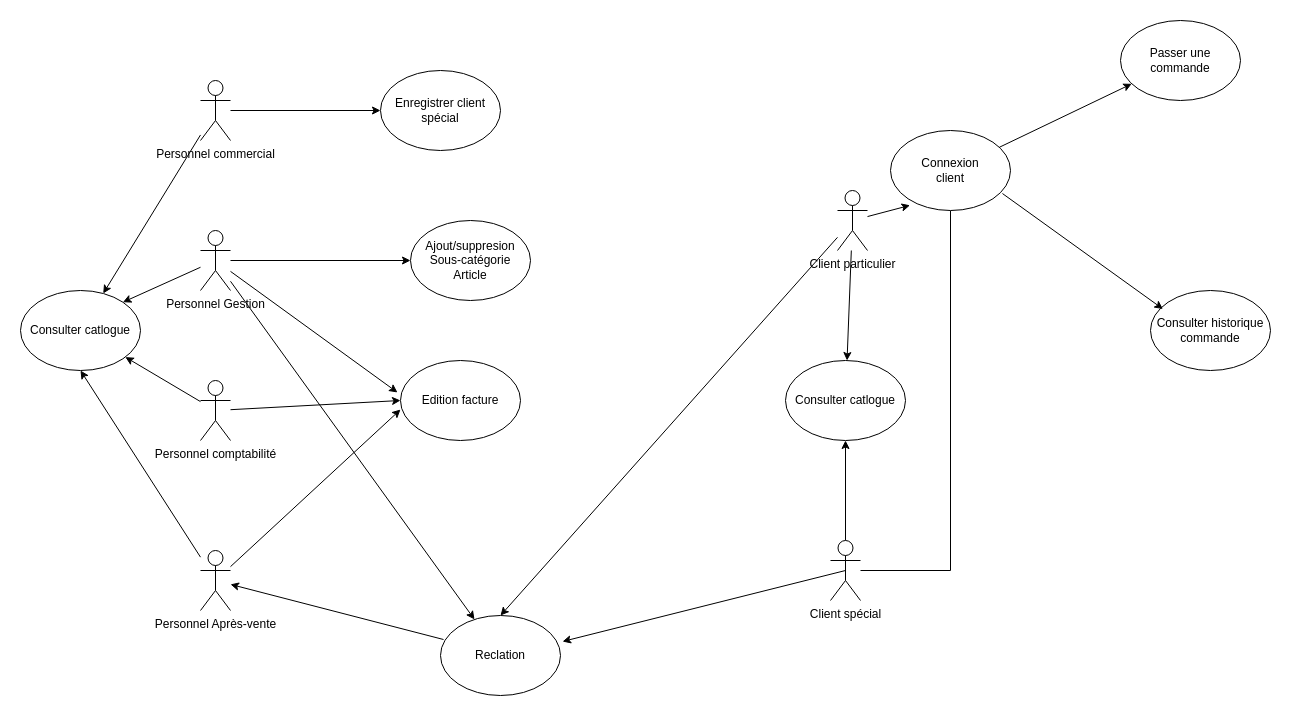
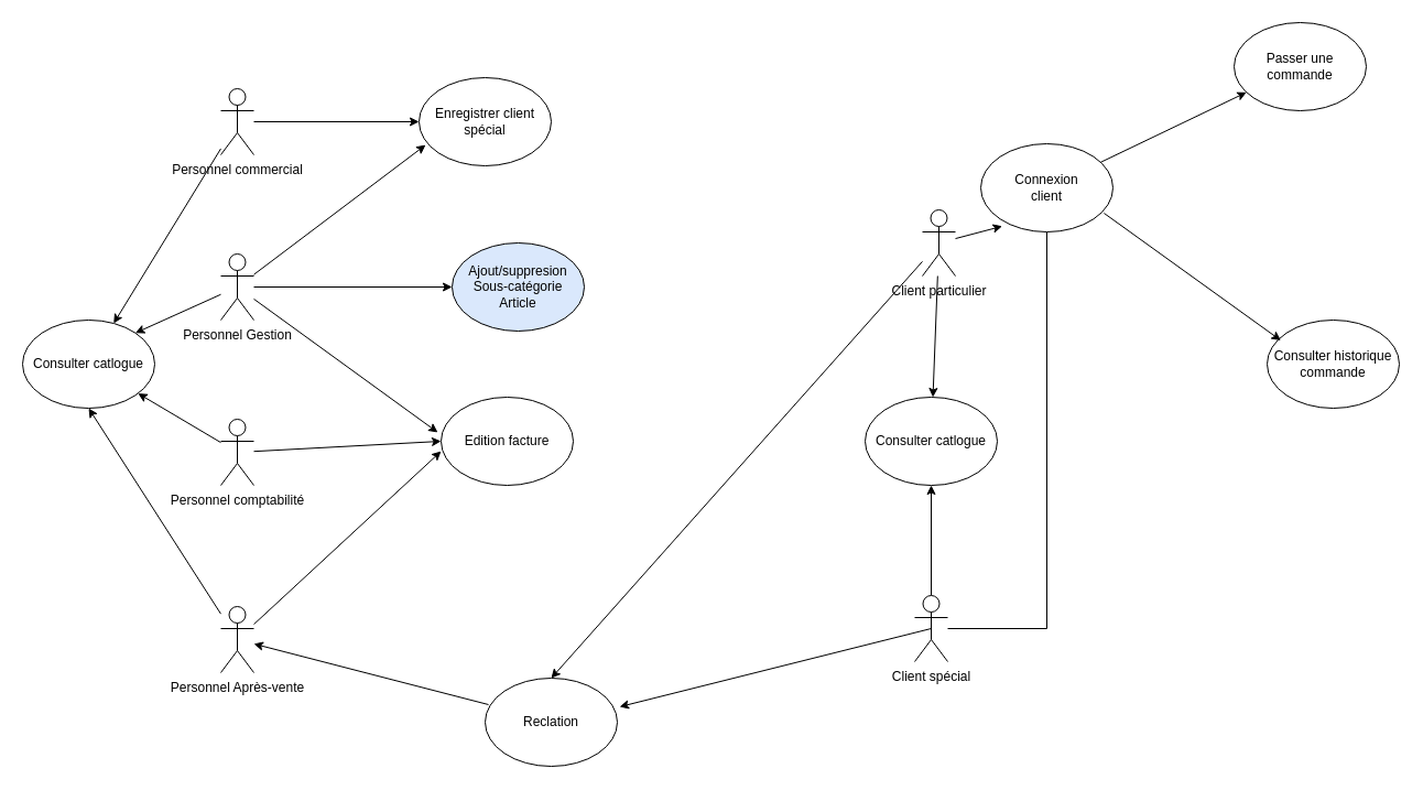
  <mxCell id="0" />
  <mxCell id="1" parent="0" />
  <mxCell id="2" style="rounded=0;orthogonalLoop=1;jettySize=auto;html=1;" edge="1" parent="1" source="4" target="18"><mxGeometry relative="1" as="geometry" /></mxCell>
  <mxCell id="3" style="rounded=0;orthogonalLoop=1;jettySize=auto;html=1;" edge="1" parent="1" source="4" target="35"><mxGeometry relative="1" as="geometry" /></mxCell>
  <mxCell id="4" value="Personnel commercial" style="shape=umlActor;verticalLabelPosition=bottom;verticalAlign=top;html=1;outlineConnect=0;" vertex="1" parent="1"><mxGeometry x="200" y="80" width="30" height="60" as="geometry" /></mxCell>
  <mxCell id="5" style="rounded=0;orthogonalLoop=1;jettySize=auto;html=1;" edge="1" parent="1" source="6" target="21"><mxGeometry relative="1" as="geometry" /></mxCell>
  <mxCell id="6" value="Client particulier" style="shape=umlActor;verticalLabelPosition=bottom;verticalAlign=top;html=1;outlineConnect=0;" vertex="1" parent="1"><mxGeometry x="837" y="190" width="30" height="60" as="geometry" /></mxCell>
  <mxCell id="7" style="rounded=0;orthogonalLoop=1;jettySize=auto;html=1;entryX=0;entryY=0.5;entryDx=0;entryDy=0;" edge="1" parent="1" source="9" target="22"><mxGeometry relative="1" as="geometry" /></mxCell>
  <mxCell id="8" style="rounded=0;orthogonalLoop=1;jettySize=auto;html=1;entryX=1;entryY=0;entryDx=0;entryDy=0;" edge="1" parent="1" source="9" target="35"><mxGeometry relative="1" as="geometry" /></mxCell>
  <mxCell id="9" value="&lt;div&gt;Personnel Gestion&lt;/div&gt;" style="shape=umlActor;verticalLabelPosition=bottom;verticalAlign=top;html=1;outlineConnect=0;" vertex="1" parent="1"><mxGeometry x="200" y="230" width="30" height="60" as="geometry" /></mxCell>
  <mxCell id="10" style="rounded=0;orthogonalLoop=1;jettySize=auto;html=1;entryX=0.5;entryY=1;entryDx=0;entryDy=0;" edge="1" parent="1" source="11" target="35"><mxGeometry relative="1" as="geometry" /></mxCell>
  <mxCell id="11" value="Personnel Après-vente" style="shape=umlActor;verticalLabelPosition=bottom;verticalAlign=top;html=1;outlineConnect=0;" vertex="1" parent="1"><mxGeometry x="200" y="550" width="30" height="60" as="geometry" /></mxCell>
  <mxCell id="12" style="rounded=0;orthogonalLoop=1;jettySize=auto;html=1;entryX=0;entryY=0.5;entryDx=0;entryDy=0;" edge="1" parent="1" source="14" target="26"><mxGeometry relative="1" as="geometry" /></mxCell>
  <mxCell id="13" style="rounded=0;orthogonalLoop=1;jettySize=auto;html=1;" edge="1" parent="1" source="14" target="35"><mxGeometry relative="1" as="geometry" /></mxCell>
  <mxCell id="14" value="Personnel comptabilité" style="shape=umlActor;verticalLabelPosition=bottom;verticalAlign=top;html=1;outlineConnect=0;" vertex="1" parent="1"><mxGeometry x="200" y="380" width="30" height="60" as="geometry" /></mxCell>
  <mxCell id="15" style="rounded=0;orthogonalLoop=1;jettySize=auto;html=1;entryX=0.5;entryY=1;entryDx=0;entryDy=0;" edge="1" parent="1" source="17" target="21"><mxGeometry relative="1" as="geometry" /></mxCell>
  <mxCell id="16" style="edgeStyle=orthogonalEdgeStyle;rounded=0;orthogonalLoop=1;jettySize=auto;html=1;endArrow=none;" edge="1" parent="1" source="17" target="31"><mxGeometry relative="1" as="geometry" /></mxCell>
  <mxCell id="17" value="Client spécial" style="shape=umlActor;verticalLabelPosition=bottom;verticalAlign=top;html=1;outlineConnect=0;" vertex="1" parent="1"><mxGeometry x="830" y="540" width="30" height="60" as="geometry" /></mxCell>
  <mxCell id="18" value="Enregistrer client spécial" style="ellipse;whiteSpace=wrap;html=1;" vertex="1" parent="1"><mxGeometry x="380" y="70" width="120" height="80" as="geometry" /></mxCell>
- <mxCell id="19" style="rounded=0;orthogonalLoop=1;jettySize=auto;html=1;" edge="1" parent="1" source="9" target="24"><mxGeometry relative="1" as="geometry" /></mxCell>
+ <mxCell id="19" style="rounded=0;orthogonalLoop=1;jettySize=auto;html=1;entryX=0.05;entryY=0.763;entryDx=0;entryDy=0;entryPerimeter=0;" edge="1" parent="1" source="9" target="18"><mxGeometry relative="1" as="geometry" /></mxCell>
  <mxCell id="20" value="Passer une commande" style="ellipse;whiteSpace=wrap;html=1;" vertex="1" parent="1"><mxGeometry x="1120" y="20" width="120" height="80" as="geometry" /></mxCell>
  <mxCell id="21" value="Consulter catlogue" style="ellipse;whiteSpace=wrap;html=1;" vertex="1" parent="1"><mxGeometry x="785" y="360" width="120" height="80" as="geometry" /></mxCell>
- <mxCell id="22" value="&lt;div&gt;Ajout/suppresion&lt;/div&gt;&lt;div&gt;Sous-catégorie&lt;/div&gt;&lt;div&gt;Article&lt;br&gt;&lt;/div&gt;" style="ellipse;whiteSpace=wrap;html=1;" vertex="1" parent="1"><mxGeometry x="410" y="220" width="120" height="80" as="geometry" /></mxCell>
+ <mxCell id="22" value="&lt;div&gt;Ajout/suppresion&lt;/div&gt;&lt;div&gt;Sous-catégorie&lt;/div&gt;&lt;div&gt;Article&lt;br&gt;&lt;/div&gt;" style="ellipse;whiteSpace=wrap;html=1;fillColor=#dae8fc;" vertex="1" parent="1"><mxGeometry x="410" y="220" width="120" height="80" as="geometry" /></mxCell>
  <mxCell id="23" style="rounded=0;orthogonalLoop=1;jettySize=auto;html=1;exitX=0.5;exitY=0.5;exitDx=0;exitDy=0;exitPerimeter=0;entryX=1.017;entryY=0.325;entryDx=0;entryDy=0;entryPerimeter=0;" edge="1" parent="1" source="17" target="24"><mxGeometry relative="1" as="geometry"><mxPoint x="730" y="530" as="targetPoint" /></mxGeometry></mxCell>
  <mxCell id="24" value="Reclation" style="ellipse;whiteSpace=wrap;html=1;" vertex="1" parent="1"><mxGeometry x="440" y="615" width="120" height="80" as="geometry" /></mxCell>
  <mxCell id="25" style="rounded=0;orthogonalLoop=1;jettySize=auto;html=1;exitX=0.025;exitY=0.3;exitDx=0;exitDy=0;exitPerimeter=0;" edge="1" parent="1" source="24" target="11"><mxGeometry relative="1" as="geometry"><mxPoint x="390" y="570" as="targetPoint" /></mxGeometry></mxCell>
  <mxCell id="26" value="Edition facture" style="ellipse;whiteSpace=wrap;html=1;" vertex="1" parent="1"><mxGeometry x="400" y="360" width="120" height="80" as="geometry" /></mxCell>
  <mxCell id="27" style="rounded=0;orthogonalLoop=1;jettySize=auto;html=1;entryX=0;entryY=0.613;entryDx=0;entryDy=0;entryPerimeter=0;" edge="1" parent="1" source="11" target="26"><mxGeometry relative="1" as="geometry" /></mxCell>
  <mxCell id="28" style="rounded=0;orthogonalLoop=1;jettySize=auto;html=1;entryX=-0.025;entryY=0.4;entryDx=0;entryDy=0;entryPerimeter=0;" edge="1" parent="1" source="9" target="26"><mxGeometry relative="1" as="geometry" /></mxCell>
  <mxCell id="29" value="Consulter historique commande" style="ellipse;whiteSpace=wrap;html=1;" vertex="1" parent="1"><mxGeometry x="1150" y="290" width="120" height="80" as="geometry" /></mxCell>
  <mxCell id="30" style="rounded=0;orthogonalLoop=1;jettySize=auto;html=1;" edge="1" parent="1" source="31" target="20"><mxGeometry relative="1" as="geometry"><mxPoint x="1120" y="70" as="targetPoint" /></mxGeometry></mxCell>
  <mxCell id="31" value="&lt;div&gt;Connexion&lt;/div&gt;&lt;div&gt;client&lt;br&gt;&lt;/div&gt;" style="ellipse;whiteSpace=wrap;html=1;" vertex="1" parent="1"><mxGeometry x="890" y="130" width="120" height="80" as="geometry" /></mxCell>
  <mxCell id="32" style="rounded=0;orthogonalLoop=1;jettySize=auto;html=1;entryX=0.767;entryY=0.063;entryDx=0;entryDy=0;entryPerimeter=0;" edge="1" parent="1" source="6"><mxGeometry relative="1" as="geometry"><mxPoint x="794.48" y="280" as="sourcePoint" /><mxPoint x="909.52" y="204.84" as="targetPoint" /></mxGeometry></mxCell>
  <mxCell id="33" style="rounded=0;orthogonalLoop=1;jettySize=auto;html=1;entryX=0.608;entryY=0.975;entryDx=0;entryDy=0;entryPerimeter=0;exitX=0.933;exitY=0.788;exitDx=0;exitDy=0;exitPerimeter=0;" edge="1" parent="1" source="31"><mxGeometry relative="1" as="geometry"><mxPoint x="930.003" y="139.999" as="sourcePoint" /><mxPoint x="1162.44" y="308.5" as="targetPoint" /></mxGeometry></mxCell>
  <mxCell id="34" style="rounded=0;orthogonalLoop=1;jettySize=auto;html=1;entryX=0.5;entryY=0;entryDx=0;entryDy=0;" edge="1" parent="1" source="6" target="24"><mxGeometry relative="1" as="geometry" /></mxCell>
  <mxCell id="35" value="Consulter catlogue" style="ellipse;whiteSpace=wrap;html=1;" vertex="1" parent="1"><mxGeometry y="290" width="120" height="80" as="geometry" x="20" /></mxCell>
